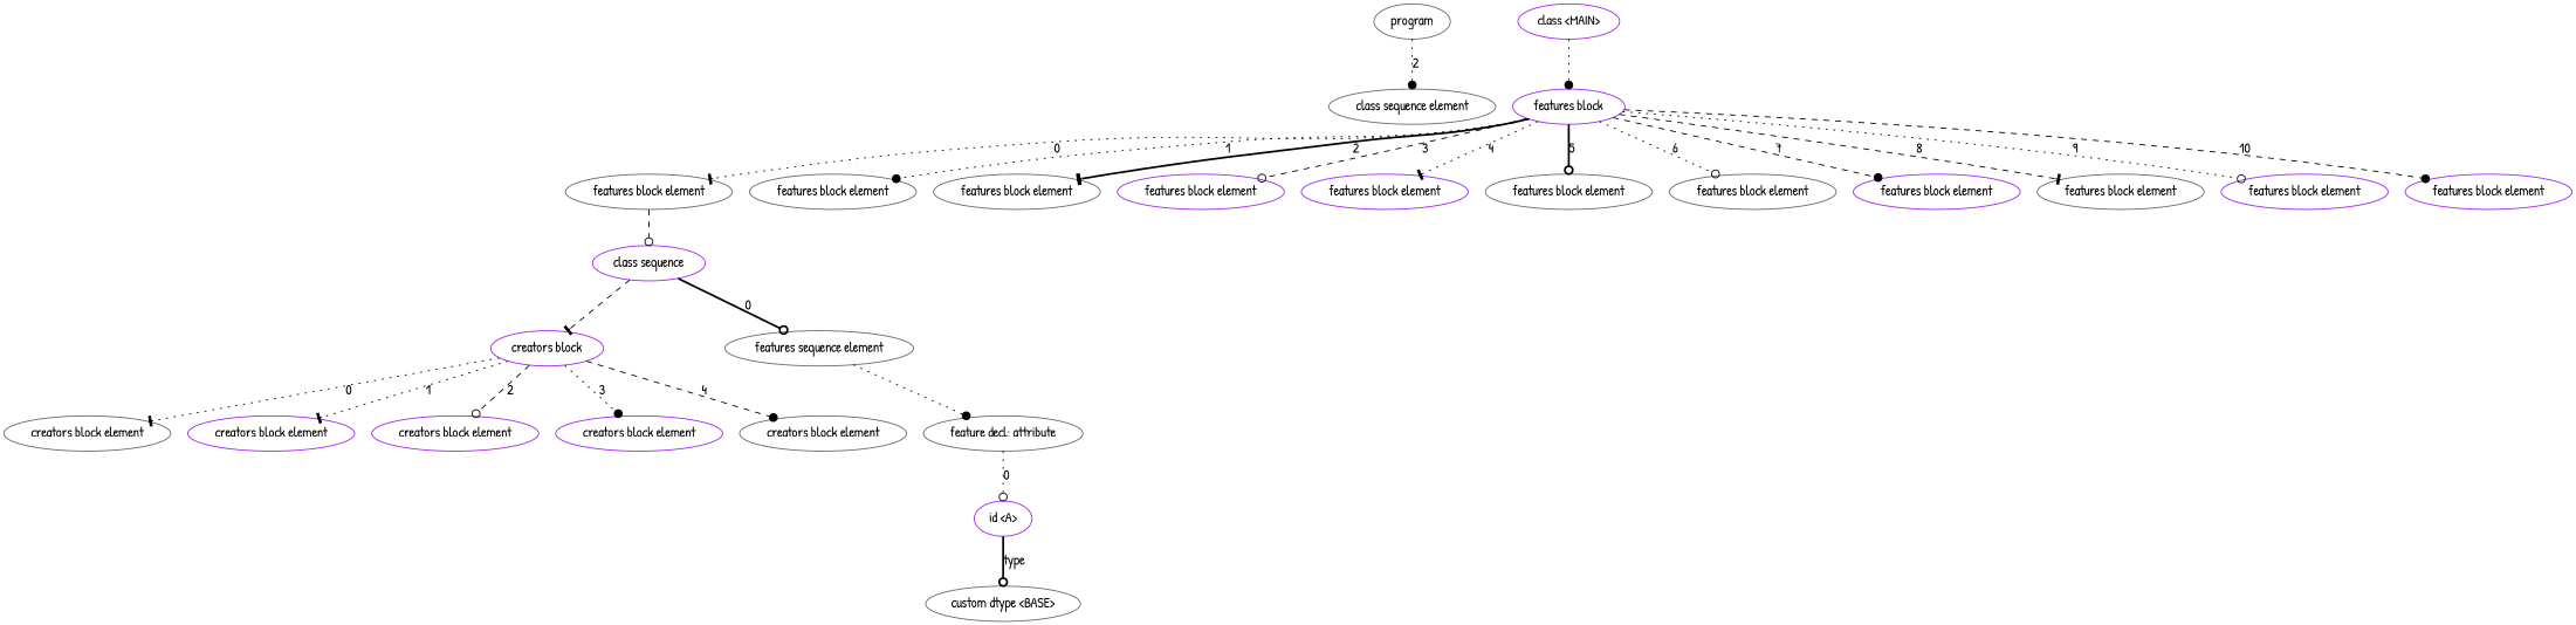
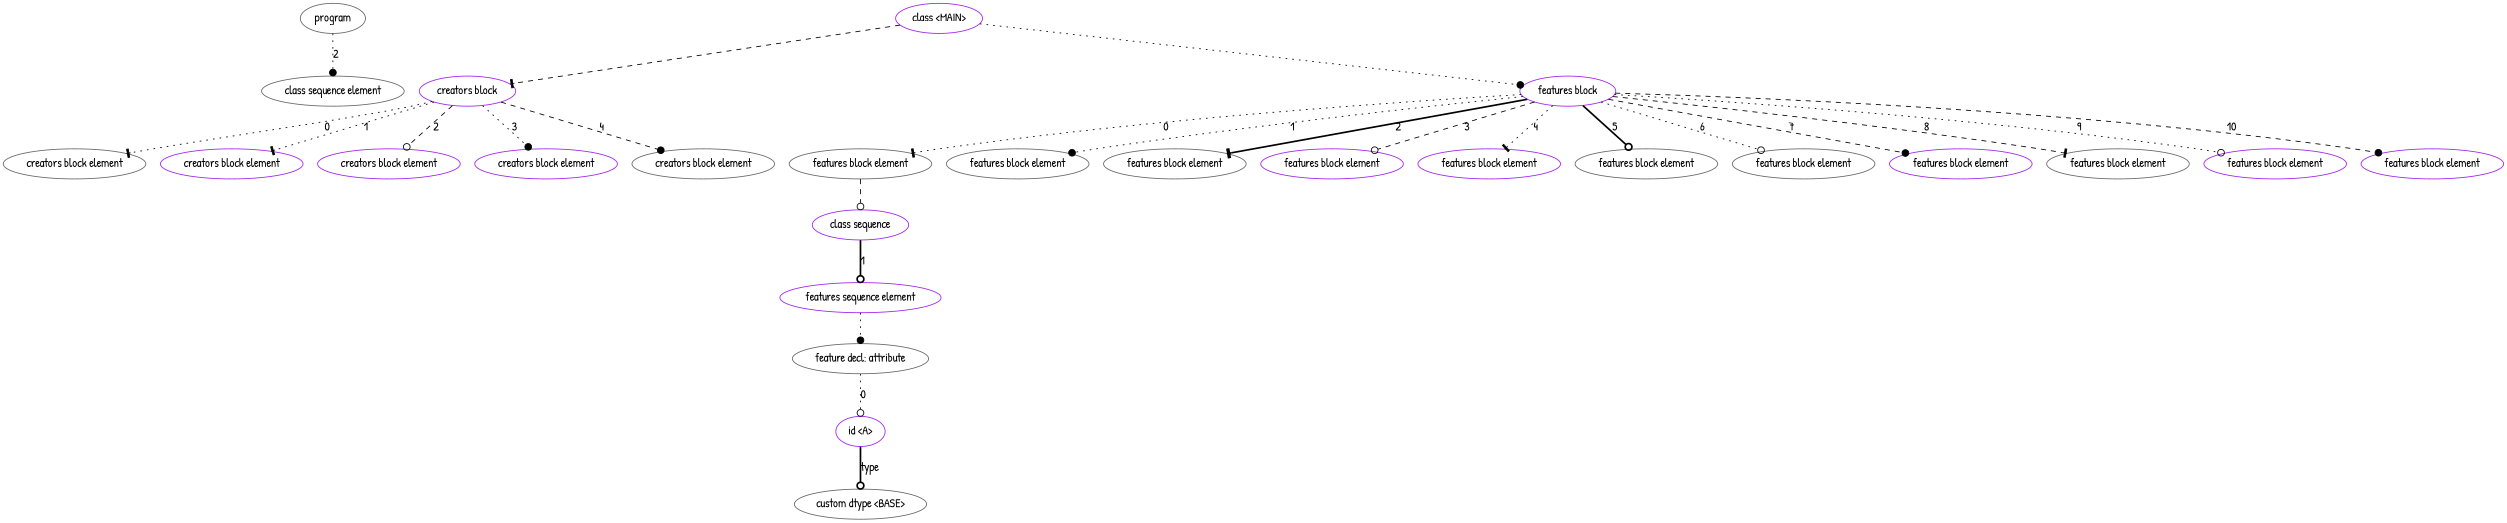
  digraph {
    fontname="Patrick Hand"
    node [color=purple fontname="Patrick Hand"]
    edge [arrowhead=odot fontname="Patrick Hand" style=dotted]
    n1 [color=gray40 label=program]
    n2 [color=gray40 label="class sequence element"]
    n3 [label="class <MAIN>"]
    n4 [label="creators block"]
    n5 [label="features block"]
    n6 [color=gray40 label="creators block element"]
    n7 [label="creators block element"]
    n8 [label="creators block element"]
    n9 [label="creators block element"]
    n10 [color=gray40 label="creators block element"]
    n11 [color=gray40 label="features block element"]
    n12 [color=gray40 label="features block element"]
    n13 [color=gray40 label="features block element"]
    n14 [label="features block element"]
    n15 [label="features block element"]
    n16 [color=gray40 label="features block element"]
    n17 [color=gray40 label="features block element"]
    n18 [label="features block element"]
    n19 [color=gray40 label="features block element"]
    n20 [label="features block element"]
    n21 [label="features block element"]
    n22 [label="class sequence"]
-   n23 [color=gray40 label="features sequence element"]
+   n23 [label="features sequence element"]
    n24 [color=gray40 label="feature decl: attribute"]
    n25 [label="id <A>"]
    n26 [color=gray40 label="custom dtype <BASE>"]
    n1 -> n2 [arrowhead=dot label=2]
-   n22 -> n4 [arrowhead=tee style=dashed]
+   n3 -> n4 [arrowhead=tee style=dashed]
    n3 -> n5 [arrowhead=dot]
    n4 -> n6 [arrowhead=tee label=0]
    n4 -> n7 [arrowhead=tee label=1]
    n4 -> n8 [label=2 style=dashed]
    n4 -> n9 [arrowhead=dot label=3]
    n4 -> n10 [arrowhead=dot label=4 style=dashed]
    n5 -> n11 [arrowhead=tee label=0]
    n5 -> n12 [arrowhead=dot label=1]
    n5 -> n13 [arrowhead=tee label=2 style=bold]
    n5 -> n14 [label=3 style=dashed]
    n5 -> n15 [arrowhead=tee label=4]
    n5 -> n16 [label=5 style=bold]
    n5 -> n17 [label=6]
    n5 -> n18 [arrowhead=dot label=7 style=dashed]
    n5 -> n19 [arrowhead=tee label=8 style=dashed]
    n5 -> n20 [label=9]
    n5 -> n21 [arrowhead=dot label=10 style=dashed]
    n11 -> n22 [style=dashed]
-   n22 -> n23 [label=0 style=bold]
+   n22 -> n23 [label=1 style=bold]
    n23 -> n24 [arrowhead=dot]
    n24 -> n25 [label=0]
    n25 -> n26 [label=type style=bold]
  }
